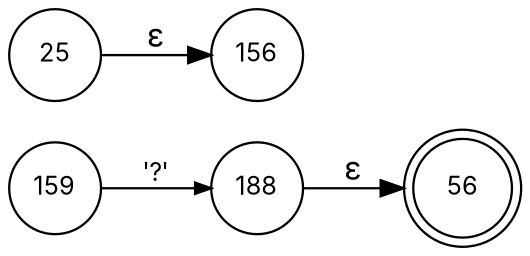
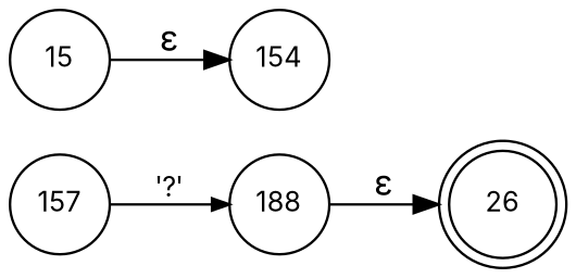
  digraph {
    fontname=Inter
    rankdir=LR
    node [fixedsize=true fontname=Inter fontsize=11 shape=circle peripheries=1]
    edge [fontname=Inter]
-   n1 [label=56 shape=doublecircle width=.6 peripheries=""]
-   n2 [label=25 width=.55]
-   n3 [label=156 width=.55]
-   n4 [label=159 width=.55]
+   n1 [label=26 shape=doublecircle width=.6 peripheries=""]
+   n2 [label=15 width=.55]
+   n3 [label=154 width=.55]
+   n4 [label=157 width=.55]
    n5 [label=188 width=.55]
    n2 -> n3 [label="&epsilon;"]
    n4 -> n5 [arrowhead=normal arrowsize=.7 fontsize=11 label="'?'"]
    n5 -> n1 [label="&epsilon;"]
  }
